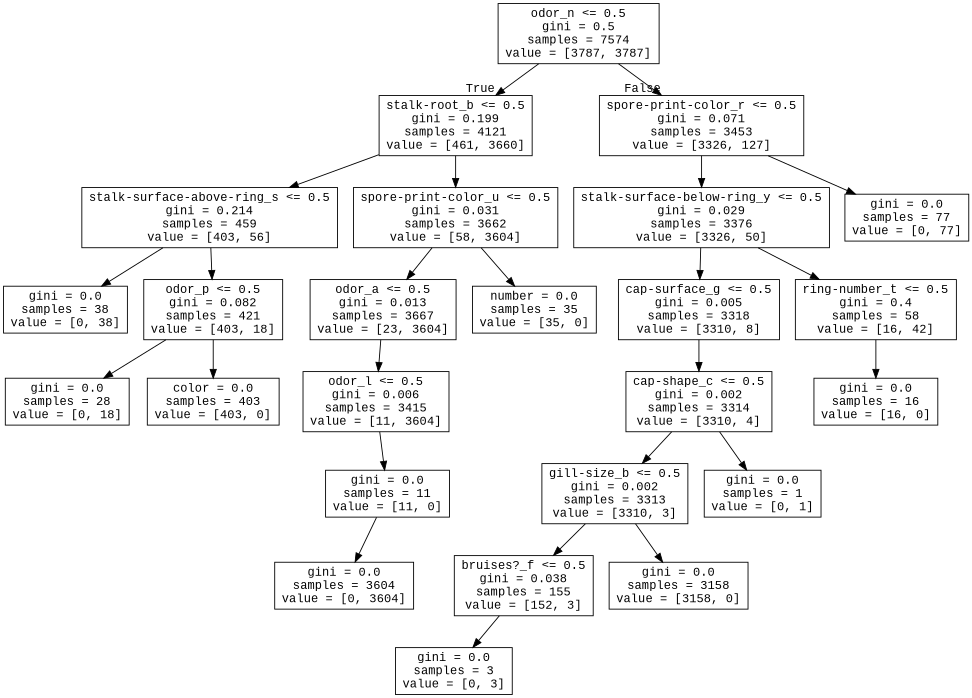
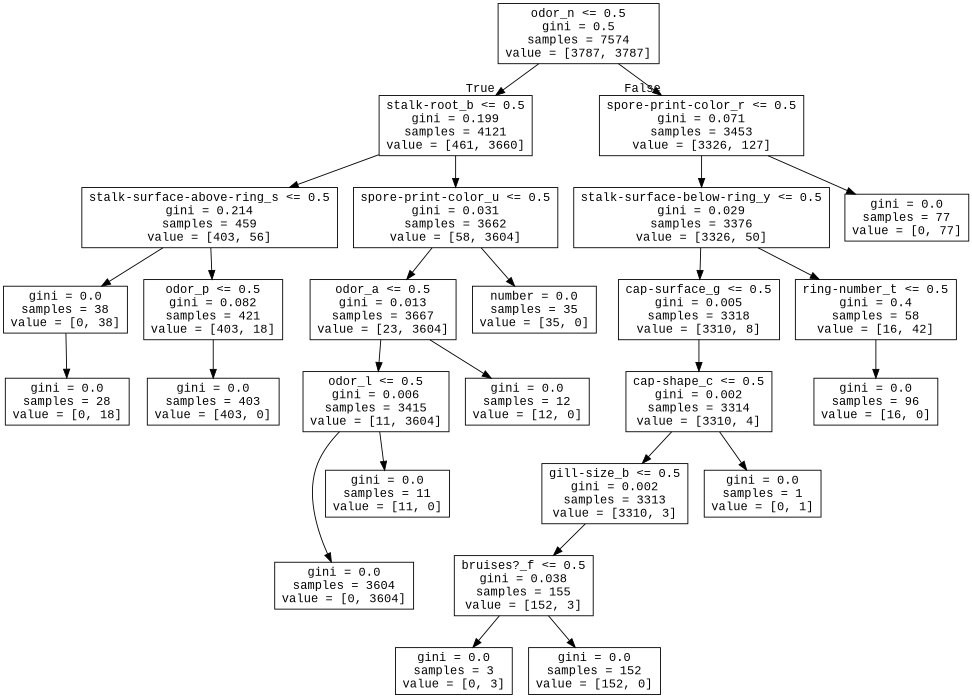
  digraph {
    fontname="Liberation Mono"
    node [fontname="Liberation Mono" shape=box]
    edge [fontname="Liberation Mono"]
    n1 [label="odor_n <= 0.5\ngini = 0.5\nsamples = 7574\nvalue = [3787, 3787]"]
    n2 [label="stalk-root_b <= 0.5\ngini = 0.199\nsamples = 4121\nvalue = [461, 3660]"]
    n3 [label="spore-print-color_r <= 0.5\ngini = 0.071\nsamples = 3453\nvalue = [3326, 127]"]
    n4 [label="stalk-surface-above-ring_s <= 0.5\ngini = 0.214\nsamples = 459\nvalue = [403, 56]"]
    n5 [label="spore-print-color_u <= 0.5\ngini = 0.031\nsamples = 3662\nvalue = [58, 3604]"]
    n6 [label="stalk-surface-below-ring_y <= 0.5\ngini = 0.029\nsamples = 3376\nvalue = [3326, 50]"]
    n7 [label="gini = 0.0\nsamples = 77\nvalue = [0, 77]"]
    n8 [label="gini = 0.0\nsamples = 38\nvalue = [0, 38]"]
    n9 [label="odor_p <= 0.5\ngini = 0.082\nsamples = 421\nvalue = [403, 18]"]
    n10 [label="odor_a <= 0.5\ngini = 0.013\nsamples = 3667\nvalue = [23, 3604]"]
    n11 [label="number = 0.0\nsamples = 35\nvalue = [35, 0]"]
-   n12 [label="color = 0.0\nsamples = 403\nvalue = [403, 0]"]
+   n12 [label="gini = 0.0\nsamples = 403\nvalue = [403, 0]"]
    n13 [label="gini = 0.0\nsamples = 28\nvalue = [0, 18]"]
    n14 [label="odor_l <= 0.5\ngini = 0.006\nsamples = 3415\nvalue = [11, 3604]"]
+   n15 [label="gini = 0.0\nsamples = 12\nvalue = [12, 0]"]
    n16 [label="gini = 0.0\nsamples = 3604\nvalue = [0, 3604]"]
    n17 [label="gini = 0.0\nsamples = 11\nvalue = [11, 0]"]
    n18 [label="cap-surface_g <= 0.5\ngini = 0.005\nsamples = 3318\nvalue = [3310, 8]"]
    n19 [label="ring-number_t <= 0.5\ngini = 0.4\nsamples = 58\nvalue = [16, 42]"]
    n20 [label="cap-shape_c <= 0.5\ngini = 0.002\nsamples = 3314\nvalue = [3310, 4]"]
-   n21 [label="gini = 0.0\nsamples = 16\nvalue = [16, 0]"]
+   n21 [label="gini = 0.0\nsamples = 96\nvalue = [16, 0]"]
    n22 [label="gill-size_b <= 0.5\ngini = 0.002\nsamples = 3313\nvalue = [3310, 3]"]
    n23 [label="gini = 0.0\nsamples = 1\nvalue = [0, 1]"]
    n24 [label="bruises?_f <= 0.5\ngini = 0.038\nsamples = 155\nvalue = [152, 3]"]
-   n25 [label="gini = 0.0\nsamples = 3158\nvalue = [3158, 0]"]
    n26 [label="gini = 0.0\nsamples = 3\nvalue = [0, 3]"]
+   n27 [label="gini = 0.0\nsamples = 152\nvalue = [152, 0]"]
    n1 -> n2 [headlabel=True labelangle=45 labeldistance=2.5]
    n1 -> n3 [headlabel=False labelangle=-45 labeldistance=2.5]
    n2 -> n4
    n2 -> n5
    n3 -> n6
    n3 -> n7
    n4 -> n8
    n4 -> n9
    n5 -> n10
    n5 -> n11
    n6 -> n18
    n6 -> n19
    n9 -> n12
-   n9 -> n13
+   n8 -> n13
    n10 -> n14
-   n17 -> n16
+   n10 -> n15
+   n14 -> n16
    n14 -> n17
    n18 -> n20
    n19 -> n21
    n20 -> n22
    n20 -> n23
    n22 -> n24
-   n22 -> n25
    n24 -> n26
+   n24 -> n27
  }
